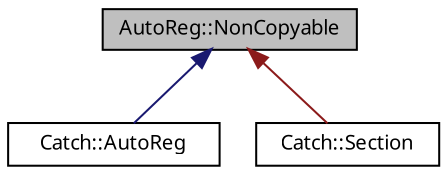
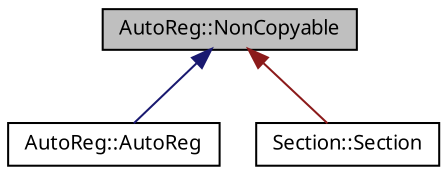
  digraph {
    fontname="Noto Sans"
    node [color=black fillcolor=white fontname="Noto Sans" fontsize=10 shape=record style=filled]
    edge [dir=back fontname="Noto Sans" fontsize=10 labelfontname=Helvetica labelfontsize=10 style=solid]
    n1 [fillcolor=grey75 fontcolor=black height=0.2 label="AutoReg::NonCopyable" width=0.4]
-   n2 [height=0.2 label="Catch::AutoReg" width=0.4]
-   n3 [height=0.2 label="Catch::Section" width=0.4]
+   n2 [height=0.2 label="AutoReg::AutoReg" width=0.4]
+   n3 [height=0.2 label="Section::Section" width=0.4]
    n1 -> n2 [color=midnightblue]
    n1 -> n3 [color=firebrick4]
  }
